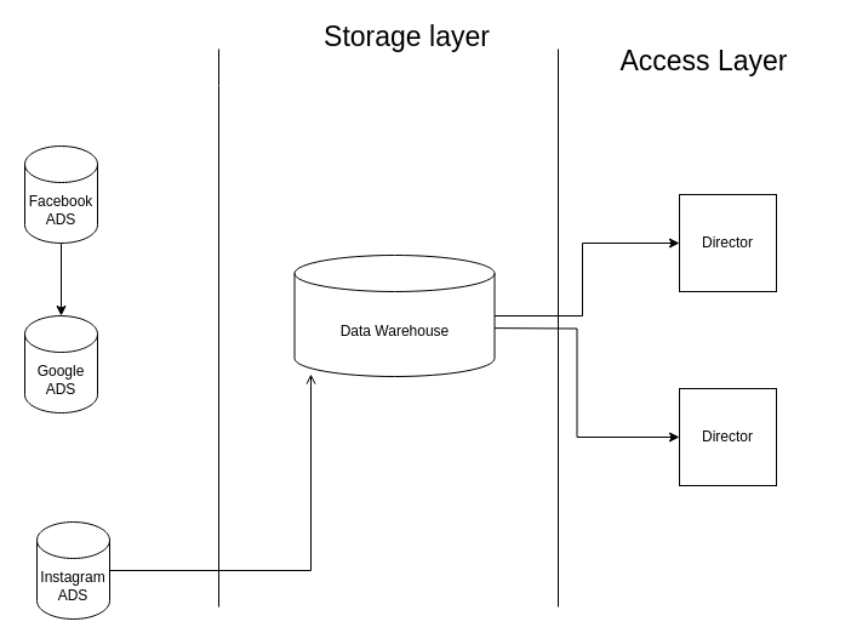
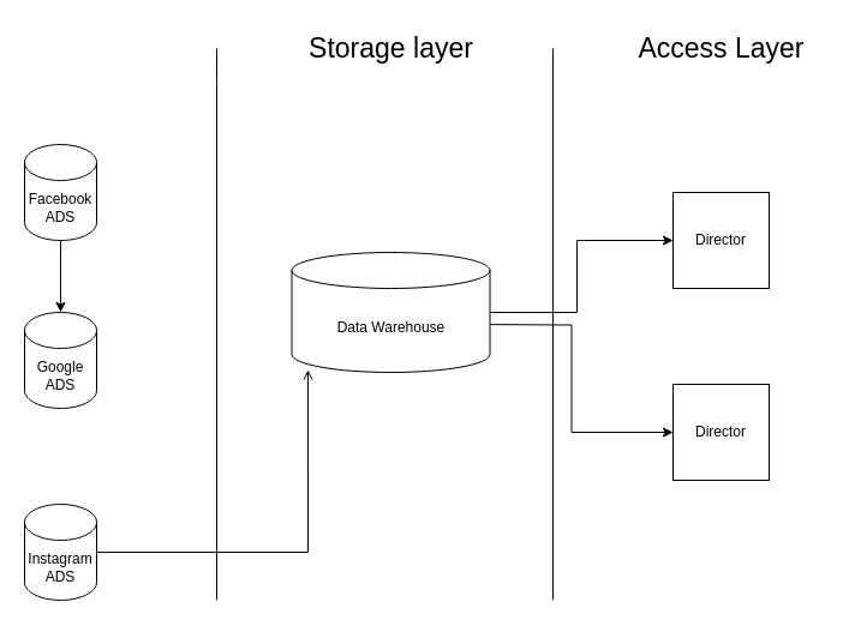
  <mxCell id="0" />
  <mxCell id="1" parent="0" />
- <mxCell id="2" value="Storage layer" style="text;html=1;align=center;verticalAlign=middle;resizable=0;points=[];autosize=1;strokeColor=none;fillColor=none;fontSize=23;" parent="1" vertex="1"><mxGeometry x="255" y="10" width="160" height="40" as="geometry" /></mxCell>
- <mxCell id="3" value="Access Layer" style="text;html=1;align=center;verticalAlign=middle;resizable=0;points=[];autosize=1;strokeColor=none;fillColor=none;fontSize=23;" parent="1" vertex="1"><mxGeometry x="500" y="30" width="160" height="40" as="geometry" /></mxCell>
+ <mxCell id="2" value="Storage layer" style="text;html=1;align=center;verticalAlign=middle;resizable=0;points=[];autosize=1;strokeColor=none;fillColor=none;fontSize=23;" parent="1" vertex="1"><mxGeometry x="245" y="20" width="160" height="40" as="geometry" /></mxCell>
+ <mxCell id="3" value="Access Layer" style="text;html=1;align=center;verticalAlign=middle;resizable=0;points=[];autosize=1;strokeColor=none;fillColor=none;fontSize=23;" parent="1" vertex="1"><mxGeometry x="520" y="20" width="160" height="40" as="geometry" /></mxCell>
  <mxCell id="4" value="" style="edgeStyle=orthogonalEdgeStyle;rounded=0;orthogonalLoop=1;jettySize=auto;html=1;" edge="1" parent="1" source="5" target="6"><mxGeometry relative="1" as="geometry"><mxPoint x="260" y="160" as="targetPoint" /></mxGeometry></mxCell>
  <mxCell id="5" value="Facebook ADS" style="shape=cylinder3;whiteSpace=wrap;html=1;boundedLbl=1;backgroundOutline=1;size=15;" parent="1" vertex="1"><mxGeometry x="20" y="120" width="60" height="80" as="geometry" /></mxCell>
  <mxCell id="6" value="Google ADS" style="shape=cylinder3;whiteSpace=wrap;html=1;boundedLbl=1;backgroundOutline=1;size=15;" parent="1" vertex="1"><mxGeometry x="20" y="260" width="60" height="80" as="geometry" /></mxCell>
  <mxCell id="7" value="" style="edgeStyle=orthogonalEdgeStyle;rounded=0;orthogonalLoop=1;jettySize=auto;html=1;entryX=0.082;entryY=0.98;entryDx=0;entryDy=0;entryPerimeter=0;endArrow=open;" edge="1" parent="1" source="8" target="13"><mxGeometry relative="1" as="geometry"><mxPoint x="255" y="260" as="targetPoint" /></mxGeometry></mxCell>
- <mxCell id="8" value="Instagram ADS" style="shape=cylinder3;whiteSpace=wrap;html=1;boundedLbl=1;backgroundOutline=1;size=15;" parent="1" vertex="1"><mxGeometry x="30" y="430" width="60" height="80" as="geometry" /></mxCell>
+ <mxCell id="8" value="Instagram ADS" style="shape=cylinder3;whiteSpace=wrap;html=1;boundedLbl=1;backgroundOutline=1;size=15;" parent="1" vertex="1"><mxGeometry x="20" y="420" width="60" height="80" as="geometry" /></mxCell>
  <mxCell id="9" value="" style="endArrow=none;html=1;rounded=0;" parent="1" edge="1"><mxGeometry width="50" height="50" relative="1" as="geometry"><mxPoint x="180" y="500" as="sourcePoint" /><mxPoint x="180" y="40" as="targetPoint" /><Array as="points"><mxPoint x="180" y="70" /></Array></mxGeometry></mxCell>
  <mxCell id="10" value="" style="endArrow=none;html=1;rounded=0;" parent="1" edge="1"><mxGeometry width="50" height="50" relative="1" as="geometry"><mxPoint x="460" y="500" as="sourcePoint" /><mxPoint x="460" y="40" as="targetPoint" /></mxGeometry></mxCell>
  <mxCell id="11" style="edgeStyle=orthogonalEdgeStyle;rounded=0;orthogonalLoop=1;jettySize=auto;html=1;exitX=1;exitY=0.5;exitDx=0;exitDy=0;exitPerimeter=0;entryX=0;entryY=0.5;entryDx=0;entryDy=0;" edge="1" parent="1" target="15"><mxGeometry relative="1" as="geometry"><mxPoint x="390" y="270" as="sourcePoint" /><mxPoint x="542.5" y="370" as="targetPoint" /></mxGeometry></mxCell>
  <mxCell id="12" style="edgeStyle=orthogonalEdgeStyle;rounded=0;orthogonalLoop=1;jettySize=auto;html=1;exitX=1;exitY=0.5;exitDx=0;exitDy=0;exitPerimeter=0;entryX=0;entryY=0.5;entryDx=0;entryDy=0;" edge="1" parent="1" source="13" target="14"><mxGeometry relative="1" as="geometry"><Array as="points"><mxPoint x="480" y="260" /><mxPoint x="480" y="200" /></Array></mxGeometry></mxCell>
  <mxCell id="13" value="Data Warehouse" style="shape=cylinder3;whiteSpace=wrap;html=1;boundedLbl=1;backgroundOutline=1;size=15;" parent="1" vertex="1"><mxGeometry x="242.5" y="210" width="165" height="100" as="geometry" /></mxCell>
  <mxCell id="14" value="Director" style="whiteSpace=wrap;html=1;aspect=fixed;" vertex="1" parent="1"><mxGeometry x="560" y="160" width="80" height="80" as="geometry" /></mxCell>
  <mxCell id="15" value="Director" style="whiteSpace=wrap;html=1;aspect=fixed;" vertex="1" parent="1"><mxGeometry x="560" y="320" width="80" height="80" as="geometry" /></mxCell>
